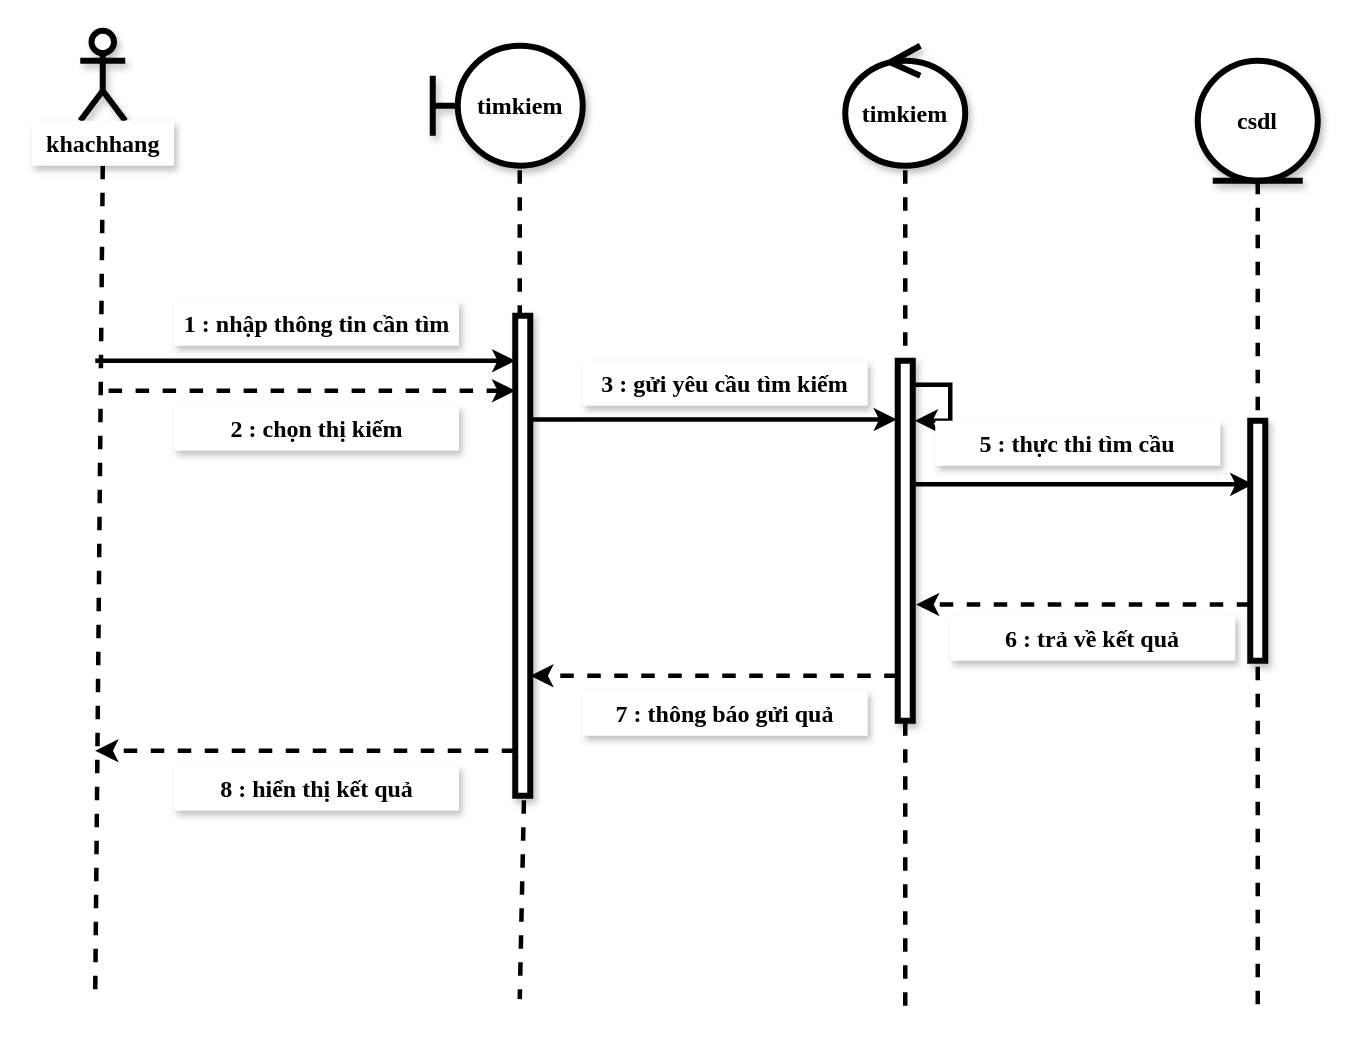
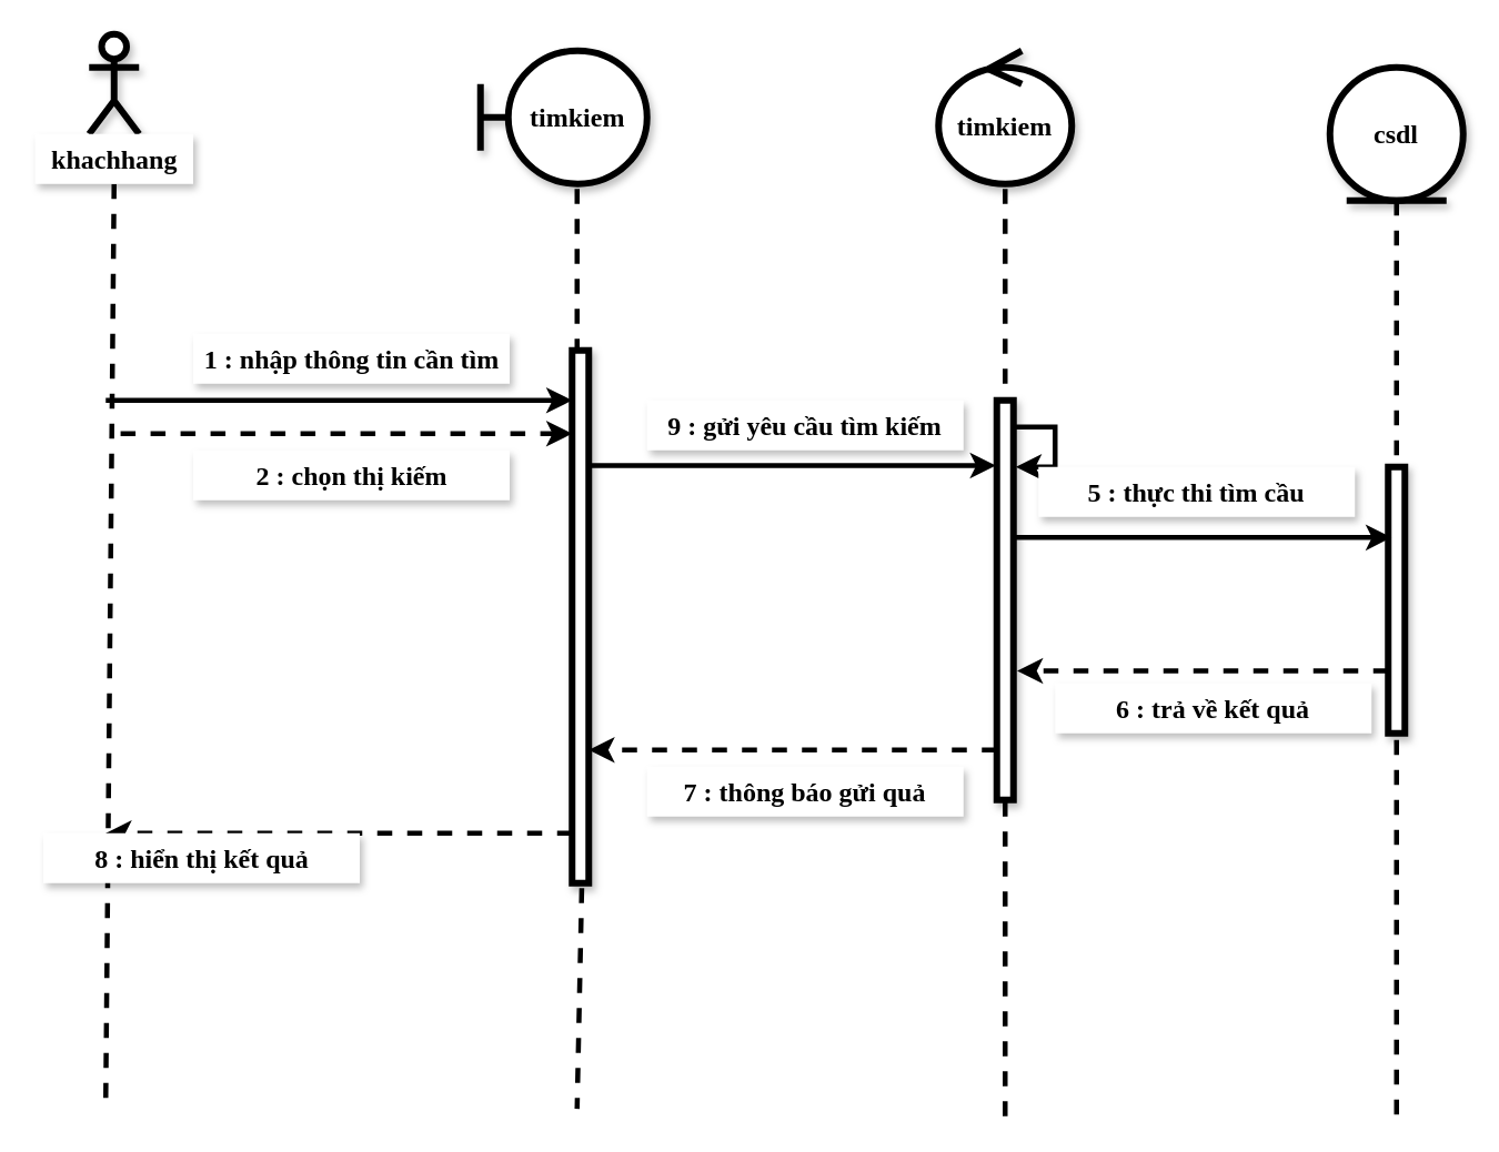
  <mxCell id="0" />
  <mxCell id="1" parent="0" />
  <mxCell id="2" style="edgeStyle=none;rounded=0;orthogonalLoop=1;jettySize=auto;html=1;exitX=0.5;exitY=1;exitDx=0;exitDy=0;dashed=1;fontFamily=Times New Roman;fontSize=16;endArrow=none;endFill=0;strokeWidth=3;" parent="1" source="13" edge="1"><mxGeometry relative="1" as="geometry"><mxPoint x="838" y="670" as="targetPoint" /></mxGeometry></mxCell>
  <mxCell id="3" value="Actor" style="shape=umlActor;verticalLabelPosition=bottom;verticalAlign=top;html=1;strokeWidth=4;shadow=1;" parent="1" vertex="1"><mxGeometry x="53" y="20" width="30" height="60" as="geometry" /></mxCell>
  <mxCell id="4" style="rounded=0;orthogonalLoop=1;jettySize=auto;html=1;exitX=0.5;exitY=1;exitDx=0;exitDy=0;fontFamily=Times New Roman;fontSize=16;dashed=1;endArrow=none;endFill=0;strokeWidth=3;" parent="1" source="5" edge="1"><mxGeometry relative="1" as="geometry"><mxPoint x="63" y="659.6" as="targetPoint" /></mxGeometry></mxCell>
  <mxCell id="5" value="khachhang" style="text;html=1;strokeColor=none;fillColor=default;align=center;verticalAlign=middle;whiteSpace=wrap;rounded=0;shadow=1;fontSize=16;fontFamily=Times New Roman;fontStyle=1" parent="1" vertex="1"><mxGeometry x="20.5" y="80" width="95" height="30" as="geometry" /></mxCell>
  <mxCell id="6" style="edgeStyle=none;rounded=0;orthogonalLoop=1;jettySize=auto;html=1;entryX=1.22;entryY=0.677;entryDx=0;entryDy=0;entryPerimeter=0;dashed=1;fontFamily=Times New Roman;fontSize=16;endArrow=classic;endFill=1;strokeWidth=3;" parent="1" source="8" target="22" edge="1"><mxGeometry relative="1" as="geometry" /></mxCell>
  <mxCell id="7" style="edgeStyle=none;rounded=0;orthogonalLoop=1;jettySize=auto;html=1;fontFamily=Times New Roman;fontSize=16;startArrow=none;startFill=0;endArrow=classic;endFill=1;strokeWidth=3;entryX=1.14;entryY=0.167;entryDx=0;entryDy=0;entryPerimeter=0;exitX=0.9;exitY=0.067;exitDx=0;exitDy=0;exitPerimeter=0;" parent="1" source="22" target="22" edge="1"><mxGeometry relative="1" as="geometry"><mxPoint x="933" y="320" as="targetPoint" /><Array as="points"><mxPoint x="633" y="256" /><mxPoint x="633" y="280" /></Array></mxGeometry></mxCell>
  <mxCell id="8" value="" style="html=1;points=[];perimeter=orthogonalPerimeter;shadow=1;fontFamily=Times New Roman;fontSize=16;strokeWidth=4;fillColor=default;" parent="1" vertex="1"><mxGeometry x="833" y="280" width="10" height="160" as="geometry" /></mxCell>
  <mxCell id="9" style="edgeStyle=none;rounded=0;orthogonalLoop=1;jettySize=auto;html=1;exitX=0.58;exitY=1;exitDx=0;exitDy=3;exitPerimeter=0;dashed=1;fontFamily=Times New Roman;fontSize=16;endArrow=none;endFill=0;startArrow=none;strokeWidth=3;" parent="1" source="18" edge="1"><mxGeometry relative="1" as="geometry"><mxPoint x="346" y="665.6" as="targetPoint" /></mxGeometry></mxCell>
  <mxCell id="10" value="timkiem" style="shape=umlBoundary;whiteSpace=wrap;html=1;shadow=1;fontFamily=Times New Roman;fontSize=16;strokeWidth=4;fillColor=default;fontStyle=1;points=[[0.58,1,0,0,3]];" parent="1" vertex="1"><mxGeometry x="288" y="30" width="100" height="80" as="geometry" /></mxCell>
  <mxCell id="11" style="edgeStyle=none;rounded=0;orthogonalLoop=1;jettySize=auto;html=1;exitX=0.5;exitY=1;exitDx=0;exitDy=3;exitPerimeter=0;dashed=1;fontFamily=Times New Roman;fontSize=16;endArrow=none;endFill=0;startArrow=none;strokeWidth=3;" parent="1" source="22" edge="1"><mxGeometry relative="1" as="geometry"><mxPoint x="603" y="670" as="targetPoint" /><Array as="points"><mxPoint x="603" y="410" /></Array></mxGeometry></mxCell>
  <mxCell id="12" value="timkiem" style="ellipse;shape=umlControl;whiteSpace=wrap;html=1;shadow=1;fontFamily=Times New Roman;fontSize=16;strokeWidth=4;fillColor=default;fontStyle=1;points=[[0.5,1,0,0,3]];" parent="1" vertex="1"><mxGeometry x="563" y="30" width="80" height="80" as="geometry" /></mxCell>
  <mxCell id="13" value="csdl" style="ellipse;shape=umlEntity;whiteSpace=wrap;html=1;shadow=1;fontFamily=Times New Roman;fontSize=16;strokeWidth=4;fillColor=default;fontStyle=1" parent="1" vertex="1"><mxGeometry x="798" y="40" width="80" height="80" as="geometry" /></mxCell>
  <mxCell id="14" style="edgeStyle=none;rounded=0;orthogonalLoop=1;jettySize=auto;html=1;dashed=1;fontFamily=Times New Roman;fontSize=16;endArrow=classic;endFill=1;strokeWidth=3;" parent="1" source="18" edge="1"><mxGeometry relative="1" as="geometry"><mxPoint x="63" y="500" as="targetPoint" /></mxGeometry></mxCell>
  <mxCell id="15" style="edgeStyle=none;rounded=0;orthogonalLoop=1;jettySize=auto;html=1;entryX=-0.06;entryY=0.163;entryDx=0;entryDy=0;entryPerimeter=0;fontFamily=Times New Roman;fontSize=16;endArrow=classic;endFill=1;strokeWidth=3;" parent="1" source="18" target="22" edge="1"><mxGeometry relative="1" as="geometry" /></mxCell>
  <mxCell id="16" style="edgeStyle=none;rounded=0;orthogonalLoop=1;jettySize=auto;html=1;fontFamily=Times New Roman;fontSize=16;endArrow=none;endFill=0;strokeWidth=3;startArrow=classic;startFill=1;" parent="1" source="18" edge="1"><mxGeometry relative="1" as="geometry"><mxPoint x="63" y="240" as="targetPoint" /></mxGeometry></mxCell>
  <mxCell id="17" style="edgeStyle=none;rounded=0;orthogonalLoop=1;jettySize=auto;html=1;dashed=1;fontFamily=Times New Roman;fontSize=16;startArrow=classic;startFill=1;endArrow=none;endFill=0;strokeWidth=3;" parent="1" source="18" edge="1"><mxGeometry relative="1" as="geometry"><mxPoint x="63" y="260" as="targetPoint" /></mxGeometry></mxCell>
  <mxCell id="18" value="" style="html=1;points=[];perimeter=orthogonalPerimeter;shadow=1;fontFamily=Times New Roman;fontSize=16;strokeWidth=4;fillColor=default;" parent="1" vertex="1"><mxGeometry x="343" y="210" width="10" height="320" as="geometry" /></mxCell>
  <mxCell id="19" value="" style="edgeStyle=none;rounded=0;orthogonalLoop=1;jettySize=auto;html=1;exitX=0.58;exitY=1;exitDx=0;exitDy=3;exitPerimeter=0;dashed=1;fontFamily=Times New Roman;fontSize=16;endArrow=none;endFill=0;strokeWidth=3;" parent="1" source="10" target="18" edge="1"><mxGeometry relative="1" as="geometry"><mxPoint x="346" y="665.6" as="targetPoint" /><mxPoint x="346" y="113" as="sourcePoint" /></mxGeometry></mxCell>
  <mxCell id="20" style="edgeStyle=none;rounded=0;orthogonalLoop=1;jettySize=auto;html=1;entryX=1;entryY=0.75;entryDx=0;entryDy=0;entryPerimeter=0;dashed=1;fontFamily=Times New Roman;fontSize=16;endArrow=classic;endFill=1;strokeWidth=3;" parent="1" source="22" target="18" edge="1"><mxGeometry relative="1" as="geometry" /></mxCell>
  <mxCell id="21" style="edgeStyle=none;rounded=0;orthogonalLoop=1;jettySize=auto;html=1;entryX=0.2;entryY=0.265;entryDx=0;entryDy=0;entryPerimeter=0;fontFamily=Times New Roman;fontSize=16;endArrow=classic;endFill=1;strokeWidth=3;" parent="1" source="22" target="8" edge="1"><mxGeometry relative="1" as="geometry" /></mxCell>
  <mxCell id="22" value="" style="html=1;points=[];perimeter=orthogonalPerimeter;shadow=1;fontFamily=Times New Roman;fontSize=16;strokeWidth=4;fillColor=default;" parent="1" vertex="1"><mxGeometry x="598" y="240" width="10" height="240" as="geometry" /></mxCell>
  <mxCell id="23" value="" style="edgeStyle=none;rounded=0;orthogonalLoop=1;jettySize=auto;html=1;exitX=0.5;exitY=1;exitDx=0;exitDy=3;exitPerimeter=0;dashed=1;fontFamily=Times New Roman;fontSize=16;endArrow=none;endFill=0;strokeWidth=3;" parent="1" source="12" target="22" edge="1"><mxGeometry relative="1" as="geometry"><mxPoint x="603" y="670" as="targetPoint" /><mxPoint x="603" y="113" as="sourcePoint" /><Array as="points" /></mxGeometry></mxCell>
  <mxCell id="24" value="1 : nhập thông tin cần tìm" style="text;html=1;strokeColor=none;fillColor=default;align=center;verticalAlign=middle;whiteSpace=wrap;rounded=0;shadow=1;fontSize=16;fontFamily=Times New Roman;fontStyle=1" parent="1" vertex="1"><mxGeometry x="115.5" y="200" width="190" height="30" as="geometry" /></mxCell>
  <mxCell id="25" value="2 : chọn thị kiếm" style="text;html=1;strokeColor=none;fillColor=default;align=center;verticalAlign=middle;whiteSpace=wrap;rounded=0;shadow=1;fontSize=16;fontFamily=Times New Roman;fontStyle=1" parent="1" vertex="1"><mxGeometry x="115.5" y="270" width="190" height="30" as="geometry" /></mxCell>
- <mxCell id="26" value="3 : gửi yêu cầu tìm kiếm" style="text;html=1;strokeColor=none;fillColor=default;align=center;verticalAlign=middle;whiteSpace=wrap;rounded=0;shadow=1;fontSize=16;fontFamily=Times New Roman;fontStyle=1" parent="1" vertex="1"><mxGeometry x="388" y="240" width="190" height="30" as="geometry" /></mxCell>
+ <mxCell id="26" value="9 : gửi yêu cầu tìm kiếm" style="text;html=1;strokeColor=none;fillColor=default;align=center;verticalAlign=middle;whiteSpace=wrap;rounded=0;shadow=1;fontSize=16;fontFamily=Times New Roman;fontStyle=1" parent="1" vertex="1"><mxGeometry x="388" y="240" width="190" height="30" as="geometry" /></mxCell>
  <mxCell id="27" value="5 : thực thi tìm cầu" style="text;html=1;strokeColor=none;fillColor=default;align=center;verticalAlign=middle;whiteSpace=wrap;rounded=0;shadow=1;fontSize=16;fontFamily=Times New Roman;fontStyle=1" parent="1" vertex="1"><mxGeometry x="623" y="280" width="190" height="30" as="geometry" /></mxCell>
  <mxCell id="28" value="6 : trả về kết quả" style="text;html=1;strokeColor=none;fillColor=default;align=center;verticalAlign=middle;whiteSpace=wrap;rounded=0;shadow=1;fontSize=16;fontFamily=Times New Roman;fontStyle=1" parent="1" vertex="1"><mxGeometry x="633" y="410" width="190" height="30" as="geometry" /></mxCell>
- <mxCell id="29" value="8 : hiển thị kết quả" style="text;html=1;strokeColor=none;fillColor=default;align=center;verticalAlign=middle;whiteSpace=wrap;rounded=0;shadow=1;fontSize=16;fontFamily=Times New Roman;fontStyle=1" parent="1" vertex="1"><mxGeometry x="115.5" y="510" width="190" height="30" as="geometry" /></mxCell>
+ <mxCell id="29" value="8 : hiển thị kết quả" style="text;html=1;strokeColor=none;fillColor=default;align=center;verticalAlign=middle;whiteSpace=wrap;rounded=0;shadow=1;fontSize=16;fontFamily=Times New Roman;fontStyle=1" parent="1" vertex="1"><mxGeometry x="25.5" y="500" width="190" height="30" as="geometry" /></mxCell>
  <mxCell id="30" value="7 : thông báo gửi quả" style="text;html=1;strokeColor=none;fillColor=default;align=center;verticalAlign=middle;whiteSpace=wrap;rounded=0;shadow=1;fontSize=16;fontFamily=Times New Roman;fontStyle=1" parent="1" vertex="1"><mxGeometry x="388" y="460" width="190" height="30" as="geometry" /></mxCell>
